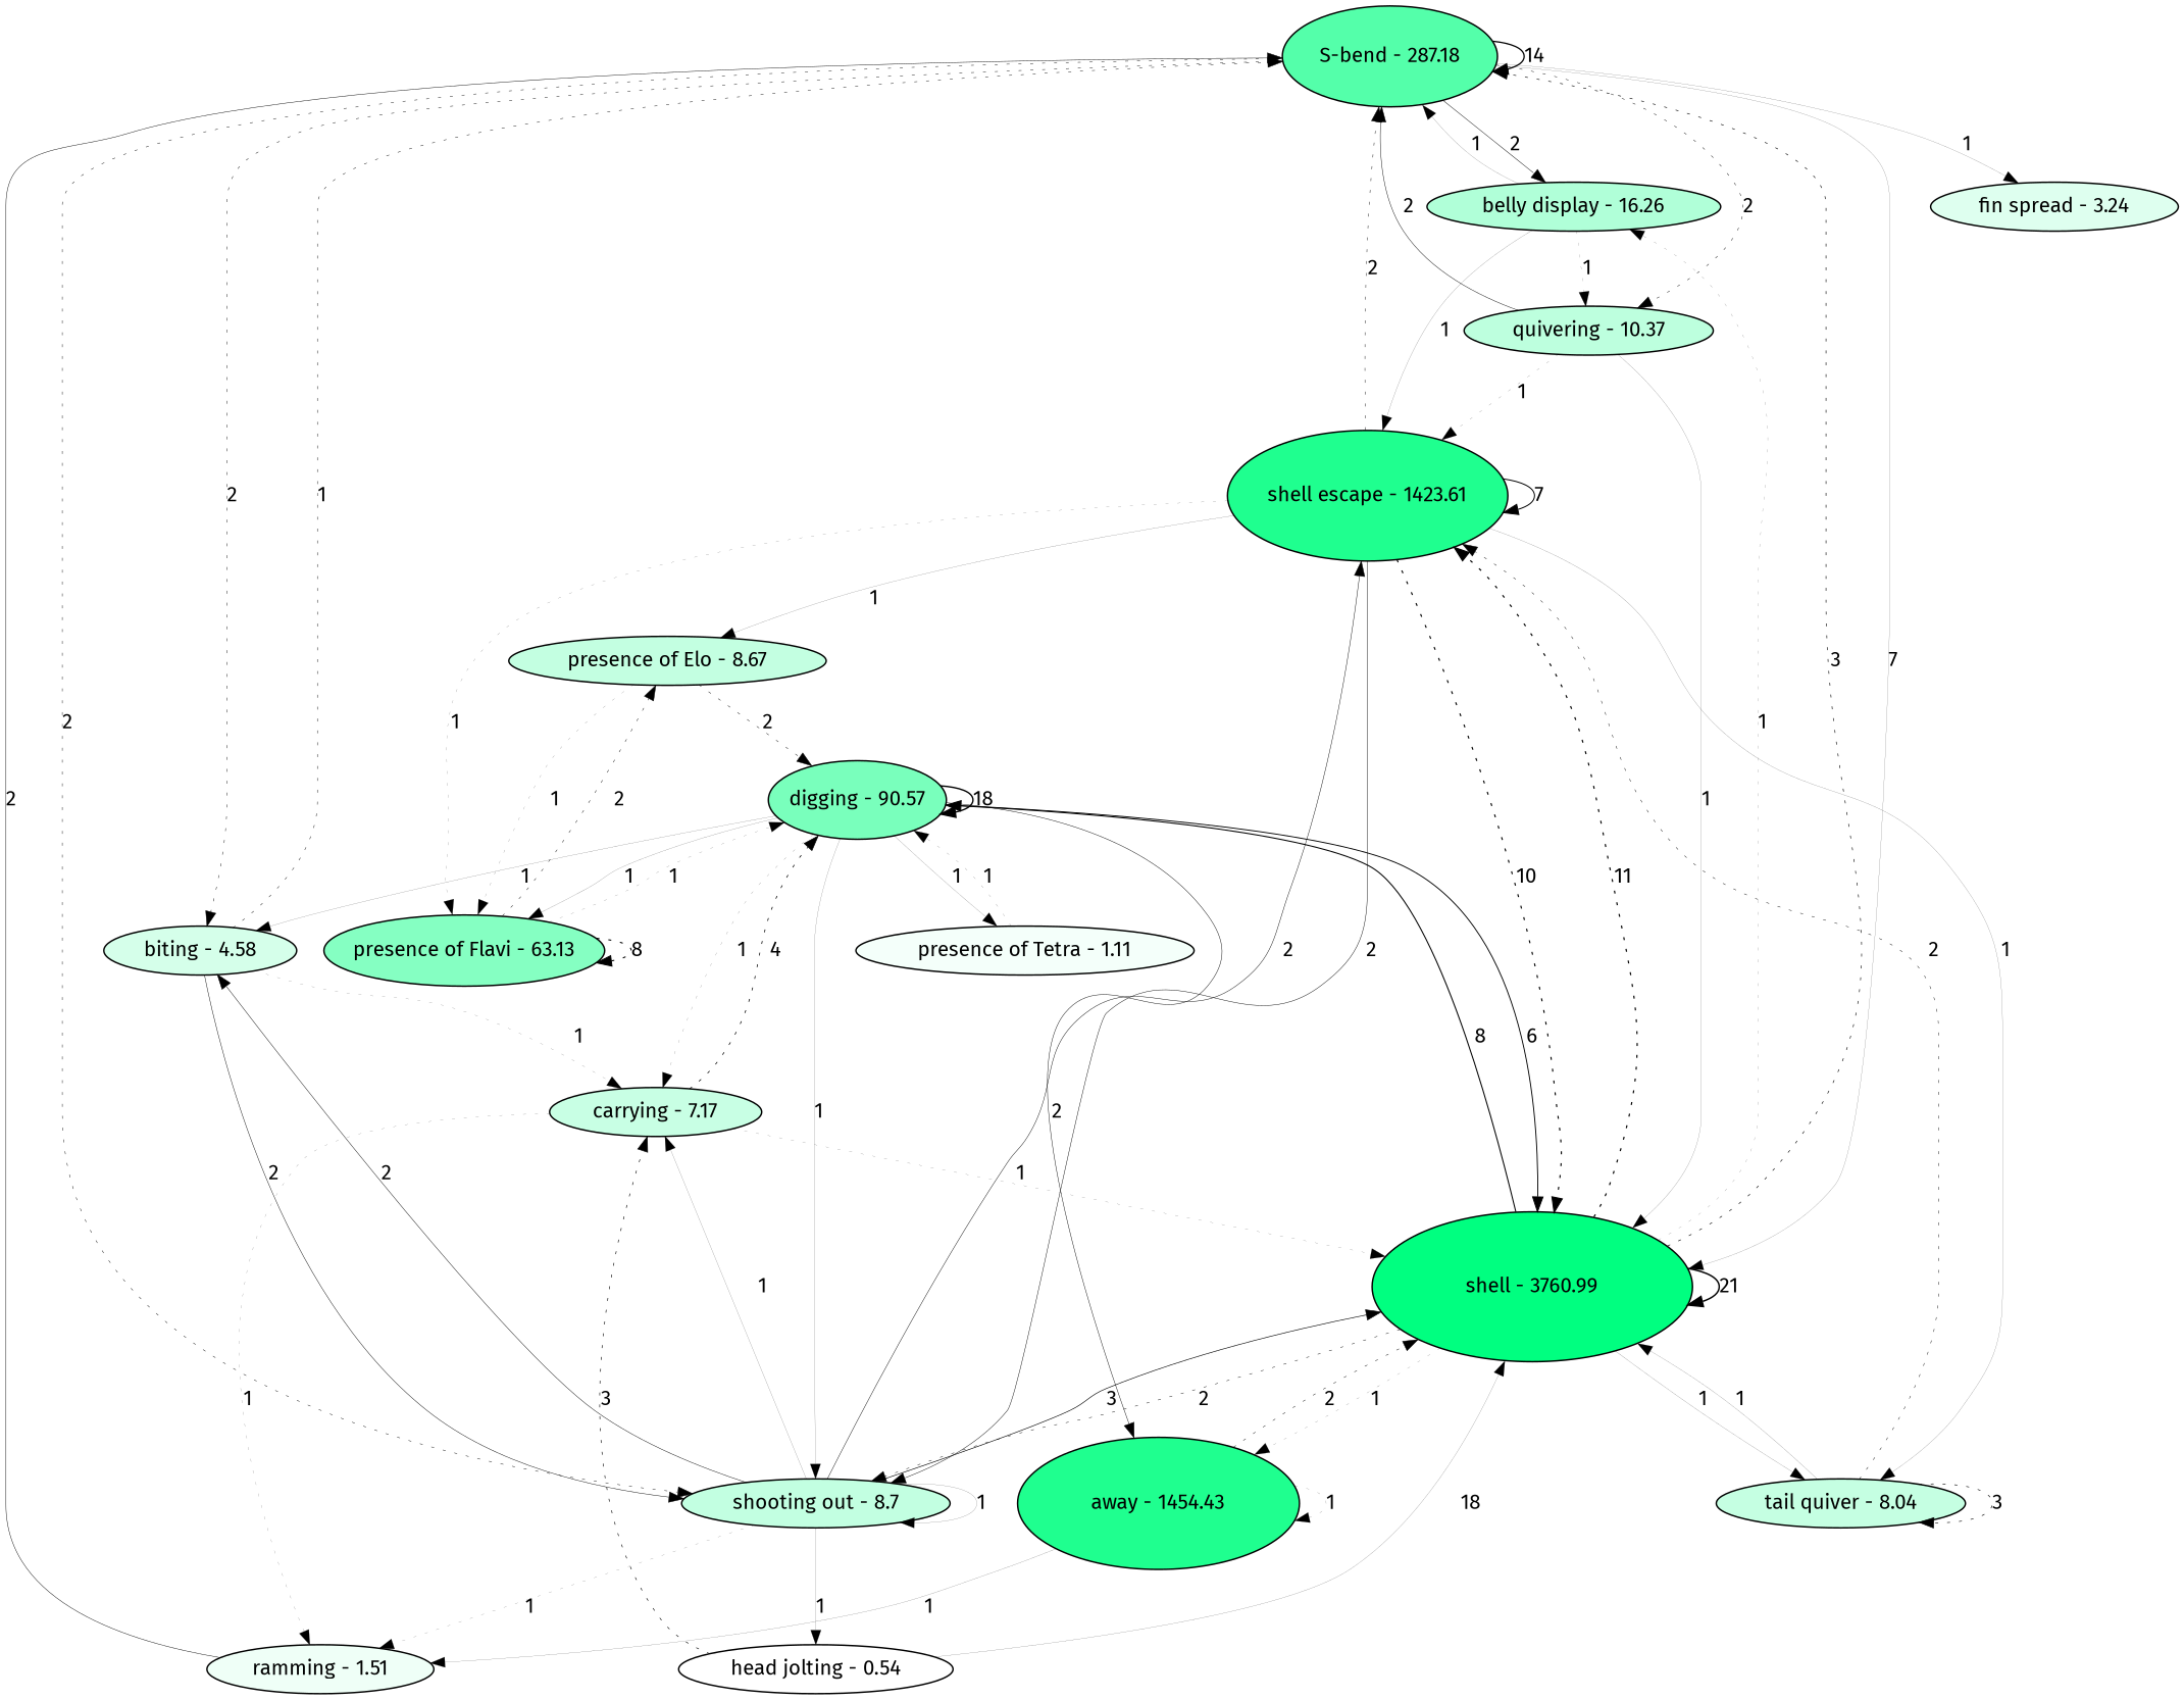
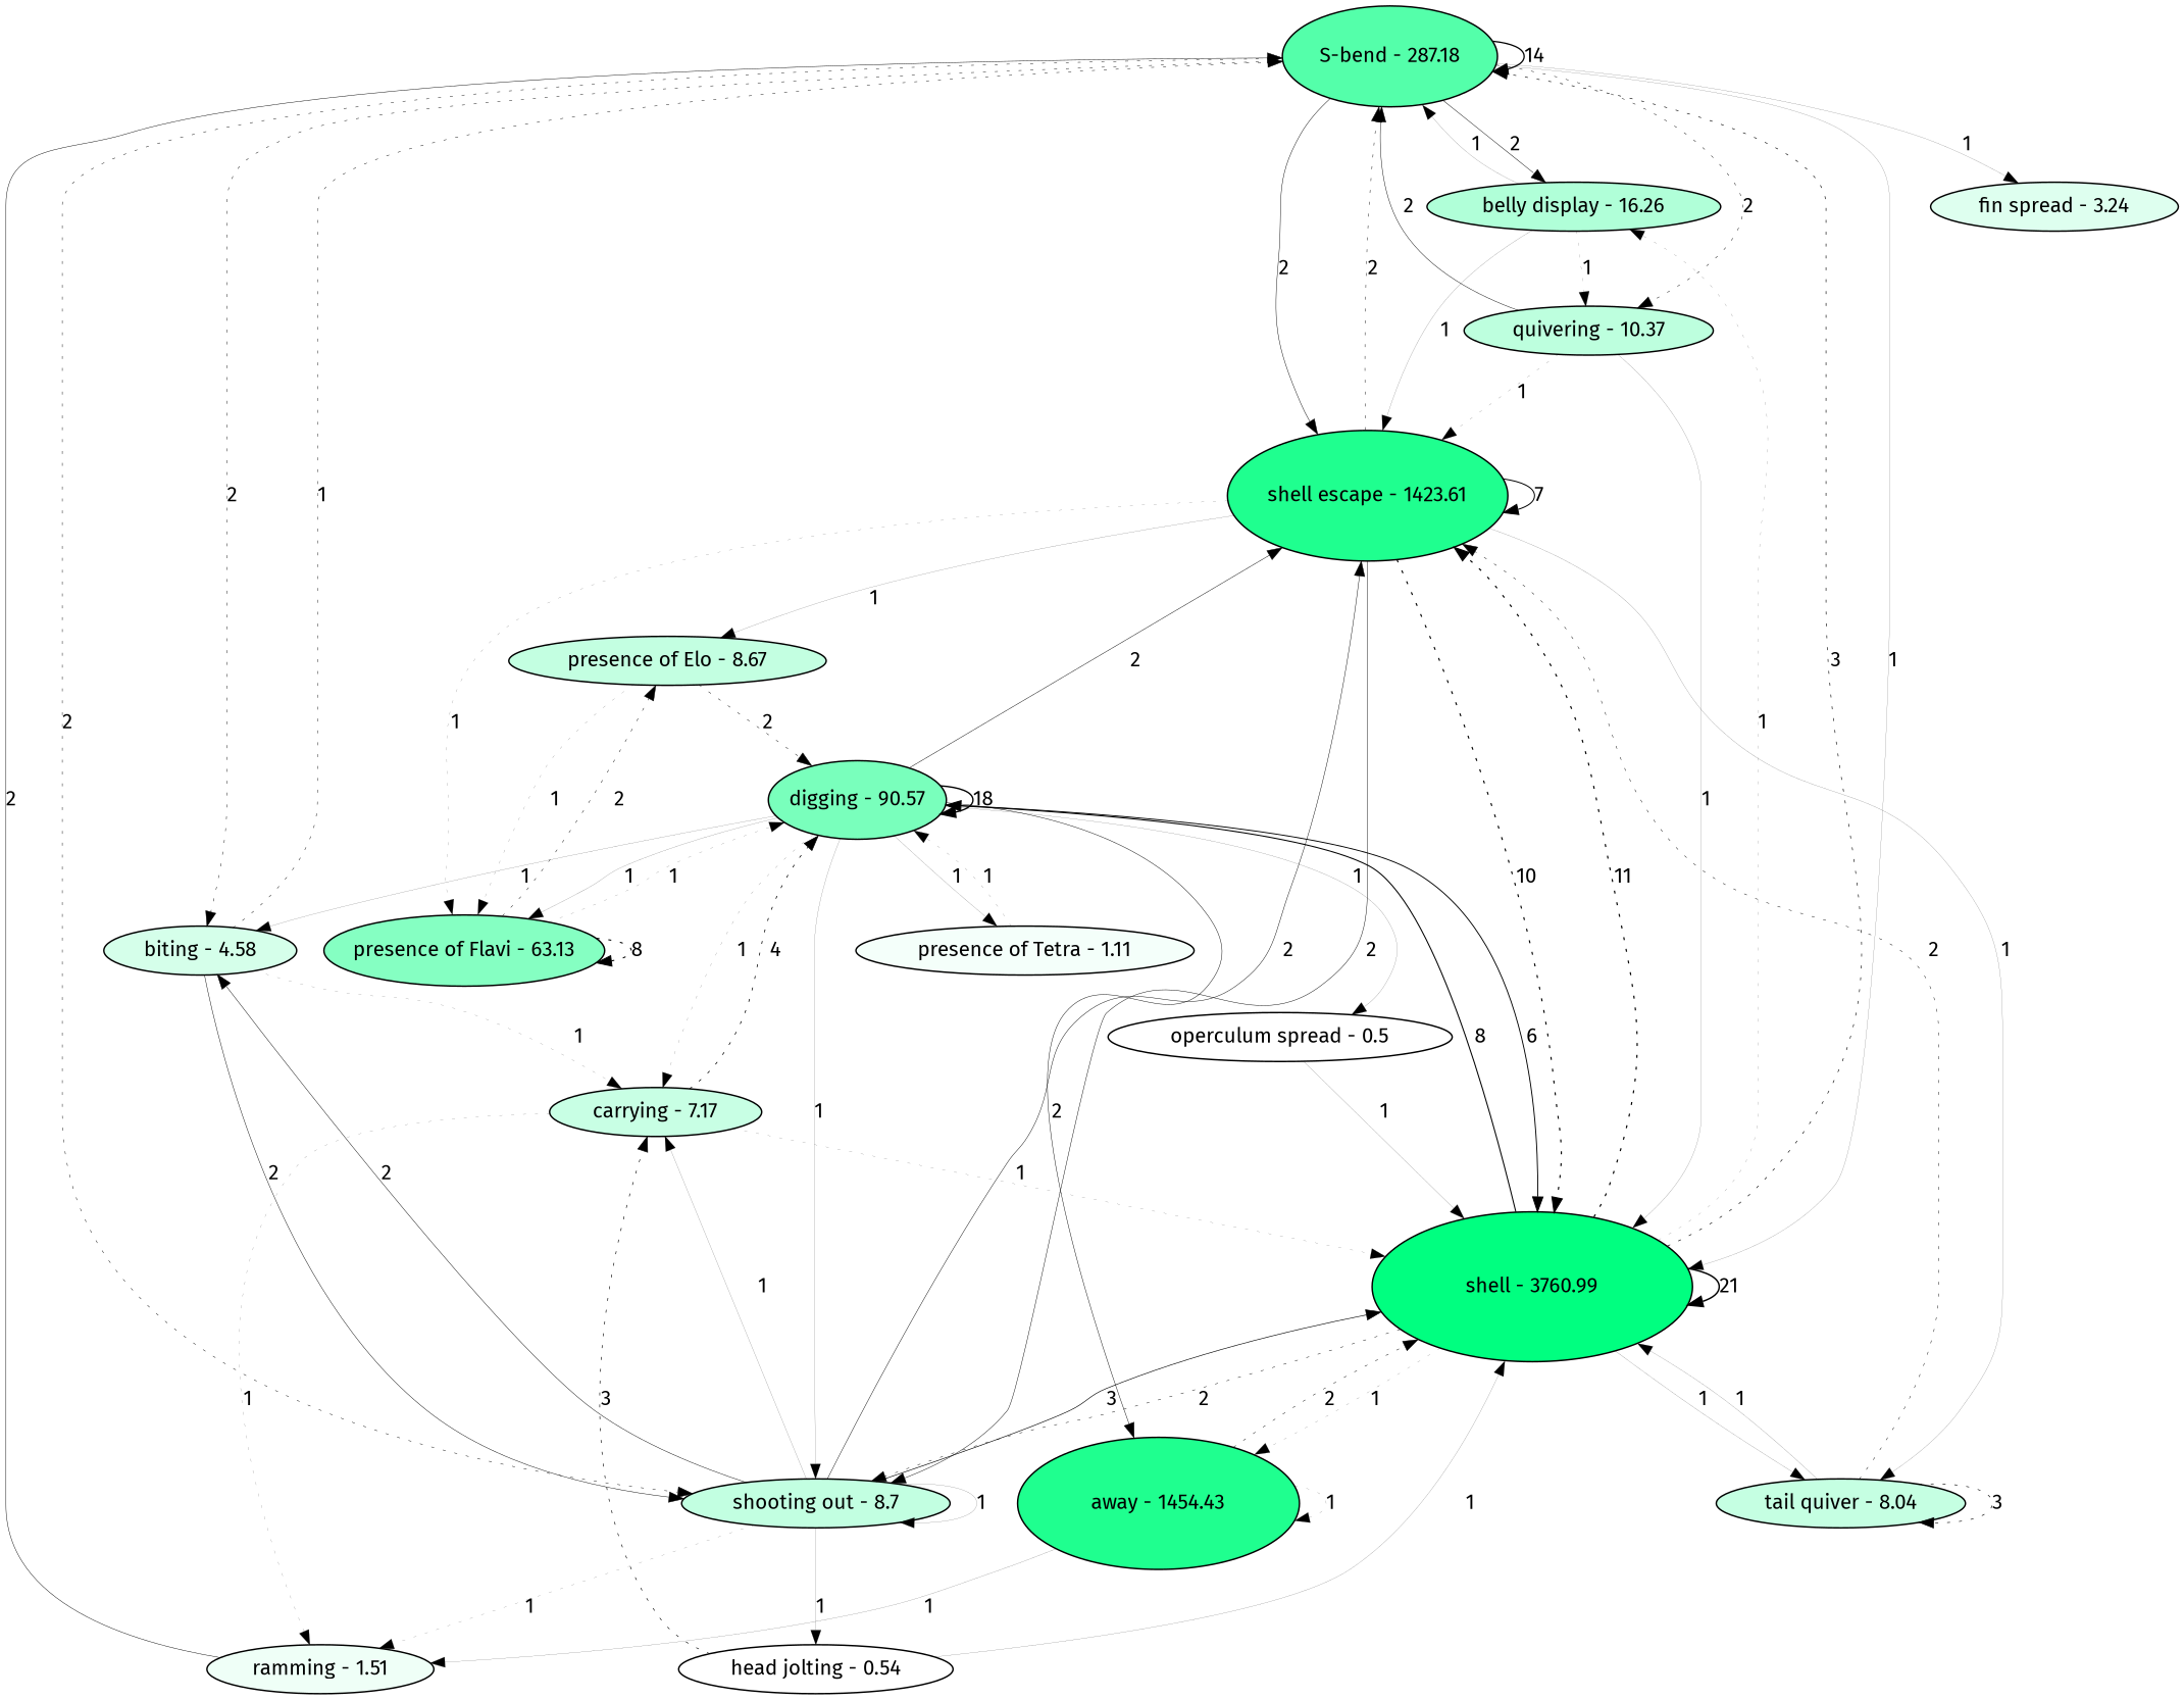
  digraph {
    fontname="Fira Sans"
    node [avg_time=0.16556662474180114 fontname="Fira Sans" style=filled]
    edge [fontname="Fira Sans" penwidth=0.09090909090909091 style=bold]
    "S-bend - 287.18" [avg_time=0.3887339361476472 fillcolor="0.4166666666666667 0.6717720878246601 1" height=0.9404809229545241 width=2.0153162634739803]
    "belly display - 16.26" [avg_time=0.27584468004459334 fillcolor="0.4166666666666667 0.31210581580905805 1" height=0.43694814213268124 width=0.9363174474271742]
    "biting - 4.58" [avg_time=0.04683441539271869 fillcolor="0.4166666666666667 0.16784000018922687 1" height=0.2349760002649176 width=0.5035200005676806]
    "fin spread - 3.24" [avg_time=0.19713821416656319 fillcolor="0.4166666666666667 0.13275412460925476 1" height=0.18585577445295665 width=0.3982623738277643]
    "quivering - 10.37" [fillcolor="0.4166666666666667 0.25877750703619806 1" height=0.3622885098506773 width=0.7763325211085942]
    "shell - 3760.99" [avg_time=0.7308551283293426 fillcolor="0.4166666666666667 1.0 1" height=1.4 width=3.0]
    "shell escape - 1423.61" [avg_time=0.6721222065271726 fillcolor="0.4166666666666667 0.8759396417429344 1" height=1.2263154984401081 width=2.6278189252288033]
    "shooting out - 8.7" [avg_time=0.03353319401533059 fillcolor="0.4166666666666667 0.23848268307536832 1" height=0.33387575630551564 width=0.7154480492261049]
    "carrying - 7.17" [avg_time=0.07266147845635375 fillcolor="0.4166666666666667 0.2165519622648667 1" height=0.3031727471708134 width=0.6496558867946001]
    "away - 1454.43" [avg_time=1.0 fillcolor="0.4166666666666667 0.8786741052779028 1" height=1.2301437473890637 width=2.636022315833708]
    "digging - 90.57" [fillcolor="0.4166666666666667 0.5252987670816474 1" height=0.7354182739143063 width=1.575896301244942]
    "tail quiver - 8.04" [avg_time=0.08436601270938471 fillcolor="0.4166666666666667 0.22947992770849665 1" height=0.32127189879189527 width=0.6884397831254899]
    "presence of Flavi - 63.13" [avg_time=0.285073027633205 fillcolor="0.4166666666666667 0.4797921116210671 1" height=0.6717089562694939 width=1.4393763348632014]
    "presence of Elo - 8.67" [avg_time=0.18079301374004034 fillcolor="0.4166666666666667 0.23808693990929425 1" height=0.3333217158730119 width=0.7142608197278828]
    "ramming - 1.51" [avg_time=0.0 fillcolor="0.4166666666666667 0.0657725789114972 1" height=0.09208161047609607 width=0.1973177367344916]
    "head jolting - 0.54" [avg_time=0.004992932677012302 fillcolor="0.4166666666666667 0.0033622725536596385 1" height=0.0047071815751234935 width=0.010086817660978915]
+   "operculum spread - 0.5" [avg_time=0.0 fillcolor="0.4166666666666667 0.0 1" height=0.0 width=0.0]
    "presence of Tetra - 1.11" [avg_time=0.06473696490296744 fillcolor="0.4166666666666667 0.043594283035821205 1" height=0.061031996250149684 width=0.13078284910746363]
    "S-bend - 287.18" -> "S-bend - 287.18" [label=14 penwidth=0.8789285836203842]
    "S-bend - 287.18" -> "belly display - 16.26" [label=2 penwidth=0.29788204426995724]
    "S-bend - 287.18" -> "biting - 4.58" [label=2 penwidth=0.29788204426995724 style=dotted]
    "S-bend - 287.18" -> "fin spread - 3.24" [label=1]
    "S-bend - 287.18" -> "quivering - 10.37" [label=2 penwidth=0.29788204426995724 style=dotted]
-   "S-bend - 287.18" -> "shell - 3760.99" [label=7]
+   "S-bend - 287.18" -> "shell - 3760.99" [label=1]
+   "S-bend - 287.18" -> "shell escape - 1423.61" [label=2 penwidth=0.29788204426995724]
    "S-bend - 287.18" -> "shooting out - 8.7" [label=2 penwidth=0.29788204426995724 style=dotted]
    "belly display - 16.26" -> "S-bend - 287.18" [label=1]
    "belly display - 16.26" -> "quivering - 10.37" [label=1 style=dotted]
    "belly display - 16.26" -> "shell escape - 1423.61" [label=1]
    "biting - 4.58" -> "S-bend - 287.18" [label=1 penwidth=0.29788204426995724 style=dotted]
    "biting - 4.58" -> "shooting out - 8.7" [label=2 penwidth=0.29788204426995724]
    "biting - 4.58" -> "carrying - 7.17" [label=1 style=dotted]
    "quivering - 10.37" -> "S-bend - 287.18" [label=2 penwidth=0.29788204426995724]
    "quivering - 10.37" -> "shell - 3760.99" [label=1]
    "quivering - 10.37" -> "shell escape - 1423.61" [label=1 style=dotted]
    "shell - 3760.99" -> "S-bend - 287.18" [label=3 penwidth=0.4189534606495729 style=dotted]
    "shell - 3760.99" -> "belly display - 16.26" [label=1 style=dotted]
    "shell - 3760.99" -> "shell - 3760.99" [label=21 penwidth=1.0]
    "shell - 3760.99" -> "shell escape - 1423.61" [label=11 penwidth=0.8069178699684146 style=dotted]
    "shell - 3760.99" -> "shooting out - 8.7" [label=2 penwidth=0.29788204426995724 style=dotted]
    "shell - 3760.99" -> "away - 1454.43" [label=1 style=dotted]
    "shell - 3760.99" -> "digging - 90.57" [label=8 penwidth=0.7118279509916898]
    "shell - 3760.99" -> "tail quiver - 8.04" [label=1]
    "shell escape - 1423.61" -> "S-bend - 287.18" [label=2 penwidth=0.29788204426995724 style=dotted]
    "shell escape - 1423.61" -> "shell - 3760.99" [label=10 penwidth=0.7784583595603646 style=dotted]
    "shell escape - 1423.61" -> "shell escape - 1423.61" [label=7 penwidth=0.6719556302595179]
    "shell escape - 1423.61" -> "shooting out - 8.7" [label=2 penwidth=0.29788204426995724]
    "shell escape - 1423.61" -> "tail quiver - 8.04" [label=1]
    "shell escape - 1423.61" -> "presence of Flavi - 63.13" [label=1 style=dotted]
    "shell escape - 1423.61" -> "presence of Elo - 8.67" [label=1]
    "shooting out - 8.7" -> "biting - 4.58" [label=2 penwidth=0.29788204426995724]
    "shooting out - 8.7" -> "shell - 3760.99" [label=3 penwidth=0.4189534606495729]
    "shooting out - 8.7" -> "shell escape - 1423.61" [label=2 penwidth=0.29788204426995724]
    "shooting out - 8.7" -> "shooting out - 8.7" [label=1]
    "shooting out - 8.7" -> "carrying - 7.17" [label=1]
    "shooting out - 8.7" -> "ramming - 1.51" [label=1 style=dotted]
    "shooting out - 8.7" -> "head jolting - 0.54" [label=1]
    "carrying - 7.17" -> "shell - 3760.99" [label=1 style=dotted]
    "carrying - 7.17" -> "digging - 90.57" [label=4 penwidth=0.5048549976308236 style=dotted]
    "carrying - 7.17" -> "ramming - 1.51" [label=1 style=dotted]
    "away - 1454.43" -> "shell - 3760.99" [label=2 penwidth=0.29788204426995724 style=dotted]
    "away - 1454.43" -> "away - 1454.43" [label=1 style=dotted]
    "away - 1454.43" -> "ramming - 1.51" [label=1]
    "digging - 90.57" -> "biting - 4.58" [label=1]
    "digging - 90.57" -> "shell - 3760.99" [label=6 penwidth=0.6259264140104392]
+   "digging - 90.57" -> "shell escape - 1423.61" [label=2 penwidth=0.29788204426995724]
    "digging - 90.57" -> "shooting out - 8.7" [label=1]
    "digging - 90.57" -> "carrying - 7.17" [label=1 style=dotted]
    "digging - 90.57" -> "away - 1454.43" [label=2 penwidth=0.29788204426995724]
    "digging - 90.57" -> "digging - 90.57" [label=18 penwidth=0.9539707837509211]
    "digging - 90.57" -> "presence of Flavi - 63.13" [label=1]
+   "digging - 90.57" -> "operculum spread - 0.5" [label=1]
    "digging - 90.57" -> "presence of Tetra - 1.11" [label=1]
    "tail quiver - 8.04" -> "shell - 3760.99" [label=1]
    "tail quiver - 8.04" -> "shell escape - 1423.61" [label=2 penwidth=0.29788204426995724 style=dotted]
    "tail quiver - 8.04" -> "tail quiver - 8.04" [label=3 penwidth=0.4189534606495729 style=dotted]
    "presence of Flavi - 63.13" -> "digging - 90.57" [label=1 style=dotted]
    "presence of Flavi - 63.13" -> "presence of Flavi - 63.13" [label=8 penwidth=0.7118279509916898 style=dotted]
    "presence of Flavi - 63.13" -> "presence of Elo - 8.67" [label=2 penwidth=0.29788204426995724 style=dotted]
    "presence of Elo - 8.67" -> "digging - 90.57" [label=2 penwidth=0.29788204426995724 style=dotted]
    "presence of Elo - 8.67" -> "presence of Flavi - 63.13" [label=1 style=dotted]
    "ramming - 1.51" -> "S-bend - 287.18" [label=2 penwidth=0.29788204426995724]
-   "head jolting - 0.54" -> "shell - 3760.99" [label=18]
+   "head jolting - 0.54" -> "shell - 3760.99" [label=1]
    "head jolting - 0.54" -> "carrying - 7.17" [label=3 penwidth=0.4189534606495729 style=dotted]
+   "operculum spread - 0.5" -> "shell - 3760.99" [label=1]
    "presence of Tetra - 1.11" -> "digging - 90.57" [label=1 style=dotted]
  }
